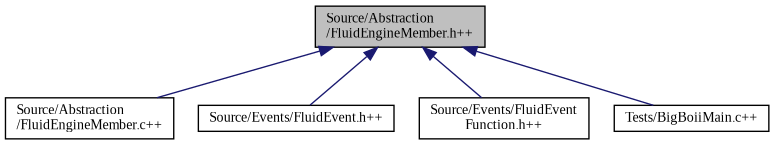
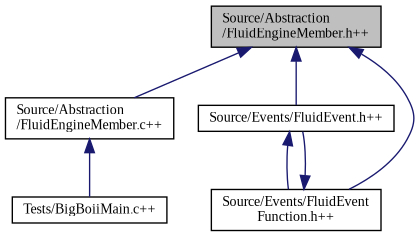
  digraph {
    fontname="Liberation Serif"
    node [color=black fillcolor=white fontname="Liberation Serif" fontsize=10 shape=record style=filled]
    edge [color=midnightblue dir=back fontname="Liberation Serif" fontsize=10 labelfontname=Helvetica labelfontsize=10 style=solid]
    n1 [fillcolor=grey75 fontcolor=black height=0.2 label="Source/Abstraction\l/FluidEngineMember.h++" width=0.4]
    n2 [height=0.2 label="Source/Abstraction\l/FluidEngineMember.c++" width=0.4]
    n3 [height=0.2 label="Source/Events/FluidEvent.h++" width=0.4]
    n4 [height=0.2 label="Source/Events/FluidEvent\lFunction.h++" width=0.4]
    n5 [height=0.2 label="Tests/BigBoiiMain.c++" width=0.4]
    n1 -> n2
    n1 -> n3
    n1 -> n4
-   n1 -> n5
+   n2 -> n5
+   n3 -> n4
+   n4 -> n3
  }
